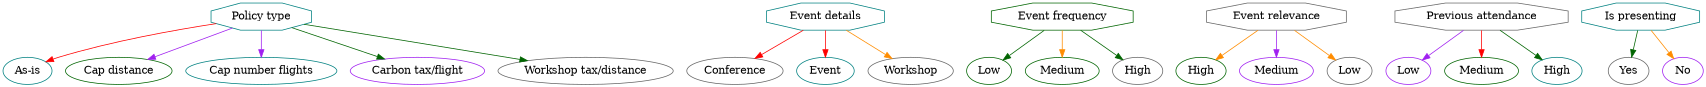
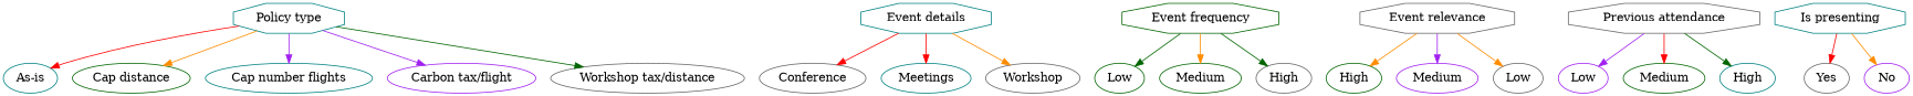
  digraph {
    node [color=gray40]
    edge [color=darkgreen]
    n1 [color=teal label="Policy type" shape=polygon sides=8]
    n2 [color=teal label="As-is"]
    n3 [color=darkgreen label="Cap distance"]
    n4 [color=teal label="Cap number flights"]
    n5 [color=purple label="Carbon tax/flight"]
    n6 [label="Workshop tax/distance"]
    n7 [color=teal label="Event details" shape=polygon sides=8]
    n8 [label=Conference]
-   n9 [color=teal label=Event]
+   n9 [color=teal label=Meetings]
    n10 [label=Workshop]
    n11 [color=darkgreen label="Event frequency" shape=polygon sides=8]
    n12 [color=darkgreen label=Low]
    n13 [color=darkgreen label=Medium]
    n14 [label=High]
    n15 [label="Event relevance" shape=polygon sides=8]
    n16 [color=darkgreen label=High]
    n17 [color=purple label=Medium]
    n18 [label=Low]
    n19 [label="Previous attendance" shape=polygon sides=8]
    n20 [color=purple label=Low]
    n21 [color=darkgreen label=Medium]
    n22 [color=teal label=High]
    n23 [color=teal label="Is presenting" shape=polygon sides=8]
    n24 [label=Yes]
    n25 [color=purple label=No]
    n1 -> n2 [color=red]
-   n1 -> n3 [color=purple]
+   n1 -> n3 [color=darkorange]
    n1 -> n4 [color=purple]
-   n1 -> n5
+   n1 -> n5 [color=purple]
    n1 -> n6
    n7 -> n8 [color=red]
    n7 -> n9 [color=red]
    n7 -> n10 [color=darkorange]
    n11 -> n12
    n11 -> n13 [color=darkorange]
    n11 -> n14
    n15 -> n16 [color=darkorange]
    n15 -> n17 [color=purple]
    n15 -> n18 [color=darkorange]
    n19 -> n20 [color=purple]
    n19 -> n21 [color=red]
    n19 -> n22
-   n23 -> n24
+   n23 -> n24 [color=red]
    n23 -> n25 [color=darkorange]
  }
